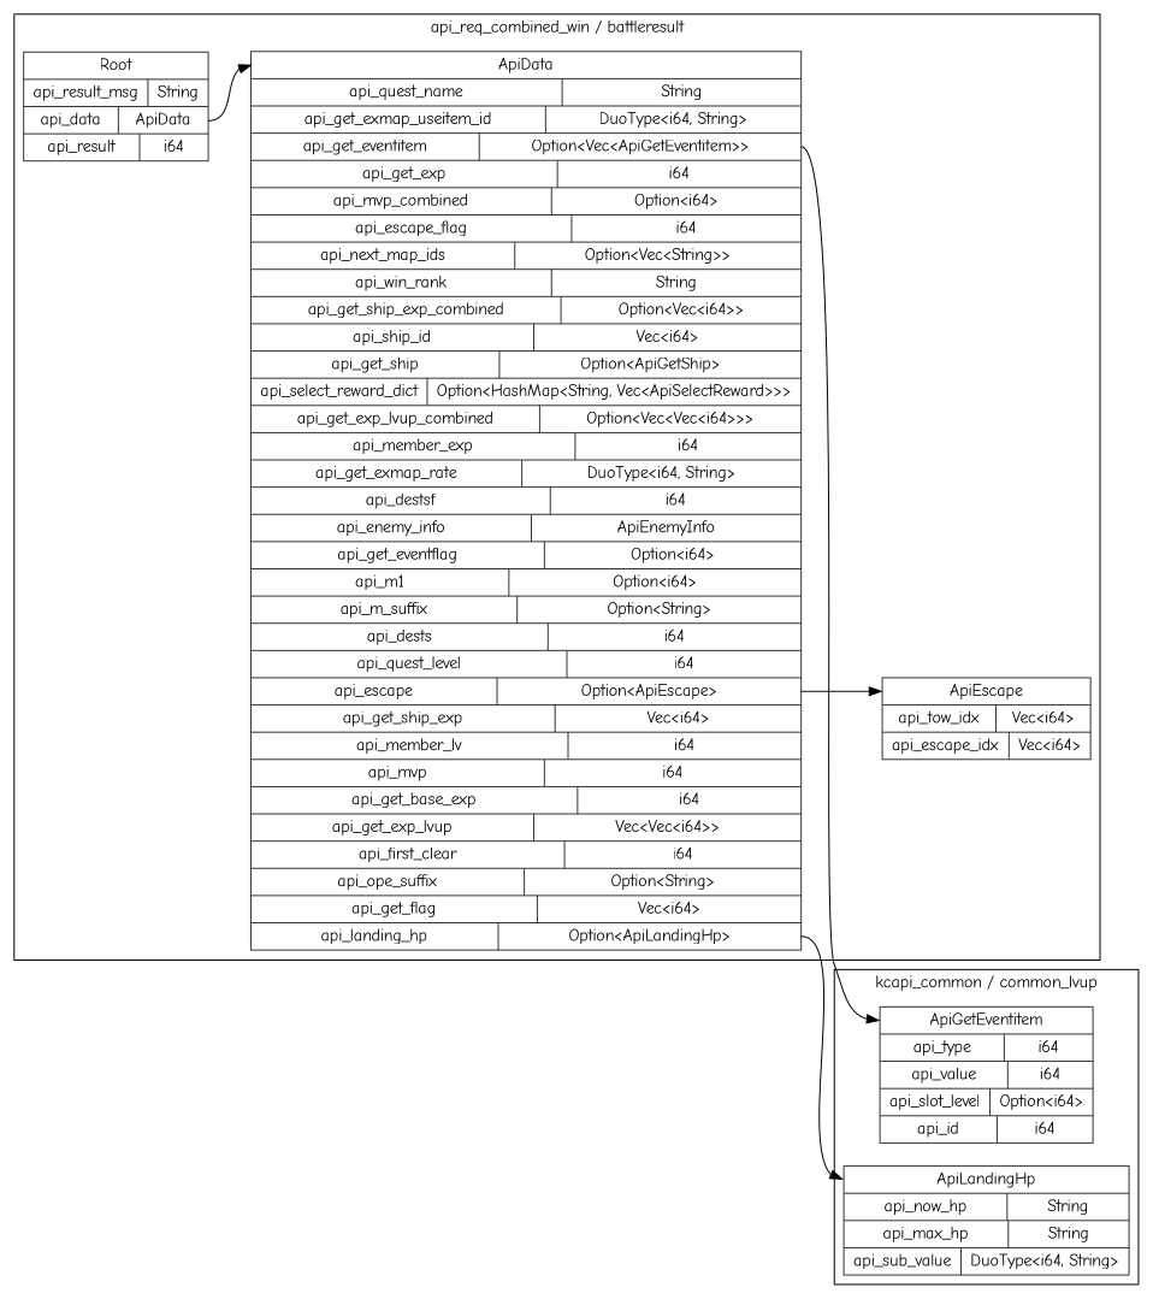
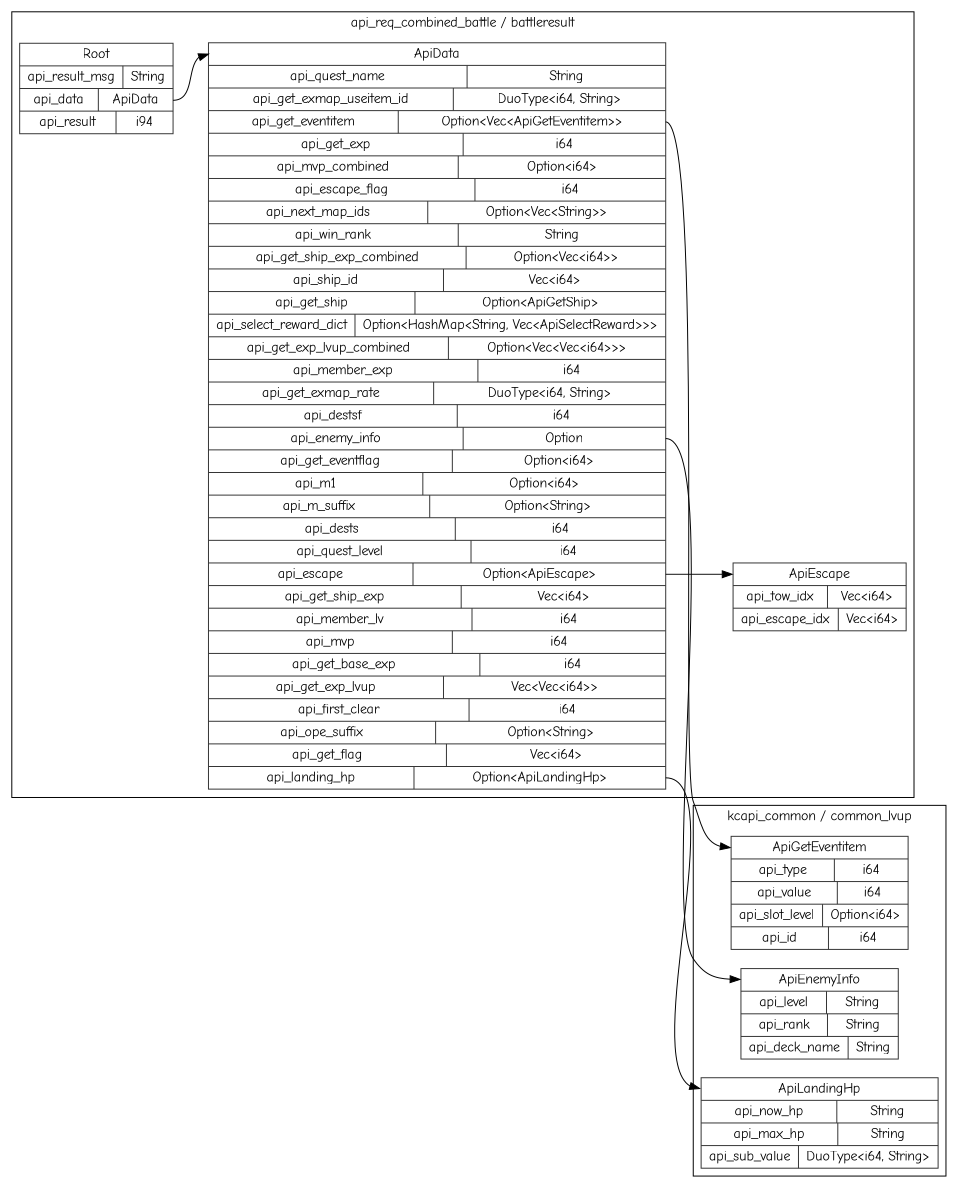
  digraph {
    fontname="Comic Neue"
    rankdir=LR
    node [color=gray20 fontname="Comic Neue" shape=record style=solid]
    edge [fontname="Comic Neue"]
    n1 [label="<ApiEscape> ApiEscape  | { api_tow_idx | <api_tow_idx> Vec\<i64\> } | { api_escape_idx | <api_escape_idx> Vec\<i64\> }"]
-   n2 [label="<ApiData> ApiData  | { api_quest_name | <api_quest_name> String } | { api_get_exmap_useitem_id | <api_get_exmap_useitem_id> DuoType\<i64, String\> } | { api_get_eventitem | <api_get_eventitem> Option\<Vec\<ApiGetEventitem\>\> } | { api_get_exp | <api_get_exp> i64 } | { api_mvp_combined | <api_mvp_combined> Option\<i64\> } | { api_escape_flag | <api_escape_flag> i64 } | { api_next_map_ids | <api_next_map_ids> Option\<Vec\<String\>\> } | { api_win_rank | <api_win_rank> String } | { api_get_ship_exp_combined | <api_get_ship_exp_combined> Option\<Vec\<i64\>\> } | { api_ship_id | <api_ship_id> Vec\<i64\> } | { api_get_ship | <api_get_ship> Option\<ApiGetShip\> } | { api_select_reward_dict | <api_select_reward_dict> Option\<HashMap\<String, Vec\<ApiSelectReward\>\>\> } | { api_get_exp_lvup_combined | <api_get_exp_lvup_combined> Option\<Vec\<Vec\<i64\>\>\> } | { api_member_exp | <api_member_exp> i64 } | { api_get_exmap_rate | <api_get_exmap_rate> DuoType\<i64, String\> } | { api_destsf | <api_destsf> i64 } | { api_enemy_info | <api_enemy_info> ApiEnemyInfo } | { api_get_eventflag | <api_get_eventflag> Option\<i64\> } | { api_m1 | <api_m1> Option\<i64\> } | { api_m_suffix | <api_m_suffix> Option\<String\> } | { api_dests | <api_dests> i64 } | { api_quest_level | <api_quest_level> i64 } | { api_escape | <api_escape> Option\<ApiEscape\> } | { api_get_ship_exp | <api_get_ship_exp> Vec\<i64\> } | { api_member_lv | <api_member_lv> i64 } | { api_mvp | <api_mvp> i64 } | { api_get_base_exp | <api_get_base_exp> i64 } | { api_get_exp_lvup | <api_get_exp_lvup> Vec\<Vec\<i64\>\> } | { api_first_clear | <api_first_clear> i64 } | { api_ope_suffix | <api_ope_suffix> Option\<String\> } | { api_get_flag | <api_get_flag> Vec\<i64\> } | { api_landing_hp | <api_landing_hp> Option\<ApiLandingHp\> }"]
-   n3 [label="<Root> Root  | { api_result_msg | <api_result_msg> String } | { api_data | <api_data> ApiData } | { api_result | <api_result> i64 }"]
+   n2 [label="<ApiData> ApiData  | { api_quest_name | <api_quest_name> String } | { api_get_exmap_useitem_id | <api_get_exmap_useitem_id> DuoType\<i64, String\> } | { api_get_eventitem | <api_get_eventitem> Option\<Vec\<ApiGetEventitem\>\> } | { api_get_exp | <api_get_exp> i64 } | { api_mvp_combined | <api_mvp_combined> Option\<i64\> } | { api_escape_flag | <api_escape_flag> i64 } | { api_next_map_ids | <api_next_map_ids> Option\<Vec\<String\>\> } | { api_win_rank | <api_win_rank> String } | { api_get_ship_exp_combined | <api_get_ship_exp_combined> Option\<Vec\<i64\>\> } | { api_ship_id | <api_ship_id> Vec\<i64\> } | { api_get_ship | <api_get_ship> Option\<ApiGetShip\> } | { api_select_reward_dict | <api_select_reward_dict> Option\<HashMap\<String, Vec\<ApiSelectReward\>\>\> } | { api_get_exp_lvup_combined | <api_get_exp_lvup_combined> Option\<Vec\<Vec\<i64\>\>\> } | { api_member_exp | <api_member_exp> i64 } | { api_get_exmap_rate | <api_get_exmap_rate> DuoType\<i64, String\> } | { api_destsf | <api_destsf> i64 } | { api_enemy_info | <api_enemy_info> Option } | { api_get_eventflag | <api_get_eventflag> Option\<i64\> } | { api_m1 | <api_m1> Option\<i64\> } | { api_m_suffix | <api_m_suffix> Option\<String\> } | { api_dests | <api_dests> i64 } | { api_quest_level | <api_quest_level> i64 } | { api_escape | <api_escape> Option\<ApiEscape\> } | { api_get_ship_exp | <api_get_ship_exp> Vec\<i64\> } | { api_member_lv | <api_member_lv> i64 } | { api_mvp | <api_mvp> i64 } | { api_get_base_exp | <api_get_base_exp> i64 } | { api_get_exp_lvup | <api_get_exp_lvup> Vec\<Vec\<i64\>\> } | { api_first_clear | <api_first_clear> i64 } | { api_ope_suffix | <api_ope_suffix> Option\<String\> } | { api_get_flag | <api_get_flag> Vec\<i64\> } | { api_landing_hp | <api_landing_hp> Option\<ApiLandingHp\> }"]
+   n3 [label="<Root> Root  | { api_result_msg | <api_result_msg> String } | { api_data | <api_data> ApiData } | { api_result | <api_result> i94 }"]
    n4 [label="<ApiGetEventitem> ApiGetEventitem  | { api_type | <api_type> i64 } | { api_value | <api_value> i64 } | { api_slot_level | <api_slot_level> Option\<i64\> } | { api_id | <api_id> i64 }"]
+   n5 [label="<ApiEnemyInfo> ApiEnemyInfo  | { api_level | <api_level> String } | { api_rank | <api_rank> String } | { api_deck_name | <api_deck_name> String }"]
    n6 [label="<ApiLandingHp> ApiLandingHp  | { api_now_hp | <api_now_hp> String } | { api_max_hp | <api_max_hp> String } | { api_sub_value | <api_sub_value> DuoType\<i64, String\> }"]
    subgraph cluster_1 {
-     label="api_req_combined_win / battleresult"
+     label="api_req_combined_battle / battleresult"
      n1
      n2
      n3
    }
    subgraph cluster_2 {
      label="kcapi_common / common_lvup"
      n4
+     n5
      n6
    }
    n2 -> n1 [headport="ApiEscape:w" tailport="api_escape:e"]
    n2 -> n4 [headport="ApiGetEventitem:w" tailport="api_get_eventitem:e"]
+   n2 -> n5 [headport="ApiEnemyInfo:w" tailport="api_enemy_info:e"]
    n2 -> n6 [headport="ApiLandingHp:w" tailport="api_landing_hp:e"]
    n3 -> n2 [headport="ApiData:w" tailport="api_data:e"]
  }
